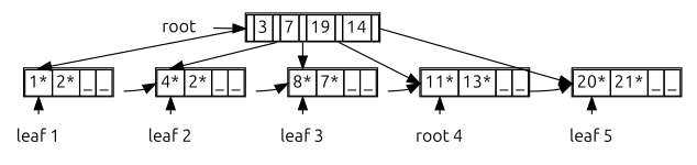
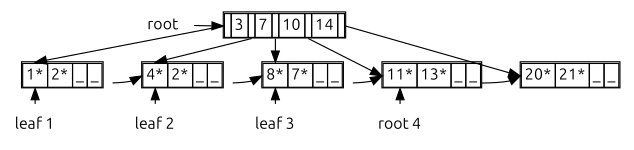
  digraph {
    fontname=Ubuntu
    nodespe=0.1
    ranksep=0.1
    splines=false
    node [fontname=Ubuntu shape=none]
    edge [fontname=Ubuntu headport=key0]
-   n1 [label=<<table border="1" cellborder="1" cellspacing="0">                     <tr>                         <td port="connector0"></td>                         <td port="key0">3</td>                         <td port="connector1"></td>                         <td port="key1">7</td>                         <td port="connector2"></td>                         <td port="key2">19</td>                         <td port="connector3"></td>                         <td port="key3">14</td>                         <td port="connector4"></td>                     </tr>                 </table>>]
+   n1 [label=<<table border="1" cellborder="1" cellspacing="0">                     <tr>                         <td port="connector0"></td>                         <td port="key0">3</td>                         <td port="connector1"></td>                         <td port="key1">7</td>                         <td port="connector2"></td>                         <td port="key2">10</td>                         <td port="connector3"></td>                         <td port="key3">14</td>                         <td port="connector4"></td>                     </tr>                 </table>>]
    n2 [label=root]
    n3 [label=<<table border="1" cellborder="1" cellspacing="0">                     <tr>                         <td port="key0">1*</td>                         <td port="key1">2*</td>                         <td port="key2">_</td>                         <td port="key3">_</td>                     </tr>                 </table>>]
    n4 [label=<<table border="1" cellborder="1" cellspacing="0">                     <tr>                         <td port="key0">4*</td>                         <td port="key1">2*</td>                         <td port="key2">_</td>                         <td port="key3">_</td>                     </tr>                 </table>>]
    n5 [label=<<table border="1" cellborder="1" cellspacing="0">                     <tr>                         <td port="key0">8*</td>                         <td port="key1">7*</td>                         <td port="key2">_</td>                         <td port="key3">_</td>                     </tr>                 </table>>]
    n6 [label=<<table border="1" cellborder="1" cellspacing="0">                     <tr>                         <td port="key0">11*</td>                         <td port="key1">13*</td>                         <td port="key2">_</td>                         <td port="key3">_</td>                     </tr>                 </table>>]
    n7 [label=<<table border="1" cellborder="1" cellspacing="0">                     <tr>                         <td port="key0">20*</td>                         <td port="key1">21*</td>                         <td port="key2">_</td>                         <td port="key3">_</td>                     </tr>                 </table>>]
    n8 [label="leaf 1"]
    n9 [label="leaf 2"]
    n10 [label="leaf 3"]
    n11 [label="root 4"]
-   n12 [label="leaf 5"]
    subgraph sub_1 {
      rank=min
      n1
      n2
    }
    subgraph sub_2 {
      rank=same
      n3
      n4
      n5
      n6
      n7
    }
    subgraph sub_3 {
      rank=max
      n8
      n9
      n10
      n11
-     n12
    }
    n1 -> n3 [tailport=connector0]
    n1 -> n4 [tailport=connector1]
    n1 -> n5 [tailport=connector2]
    n1 -> n6 [tailport=connector3]
    n1 -> n7 [tailport=connector4]
    n2 -> n1 [headport=connector0]
    n3 -> n4 [constraint=false dir=both]
    n4 -> n5 [constraint=false dir=both]
    n5 -> n6 [constraint=false dir=both]
    n6 -> n7 [constraint=false dir=both]
    n8 -> n3
    n8 -> n9 [constraint=false style=invis]
    n9 -> n4
    n9 -> n10 [constraint=false style=invis]
    n10 -> n5
    n10 -> n11 [constraint=false style=invis]
    n11 -> n6
-   n11 -> n12 [constraint=false style=invis]
-   n12 -> n7
  }
